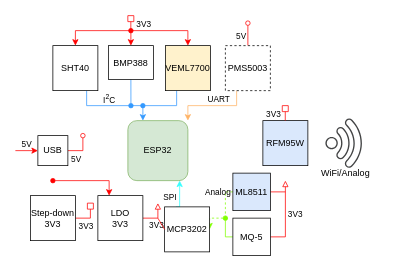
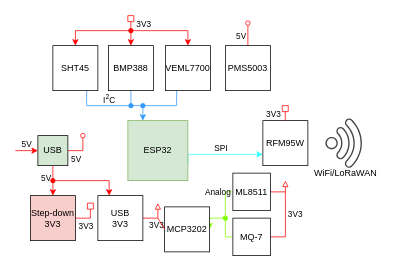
  <mxCell id="0" />
  <mxCell id="1" parent="0" />
- <mxCell id="4" value="ESP32" style="whiteSpace=wrap;html=1;aspect=fixed;fillColor=#d5e8d4;strokeColor=#82b366;rounded=1;" parent="1" vertex="1"><mxGeometry x="170" y="160" width="80" height="80" as="geometry" /></mxCell>
+ <mxCell id="2" style="edgeStyle=orthogonalEdgeStyle;rounded=0;orthogonalLoop=1;jettySize=auto;html=1;exitX=1;exitY=0.75;exitDx=0;exitDy=0;entryX=0;entryY=0.75;entryDx=0;entryDy=0;startArrow=none;startFill=0;endArrow=classic;endFill=1;strokeColor=#33FFFF;" edge="1" parent="1" source="4" target="51"><mxGeometry relative="1" as="geometry"><Array as="points"><mxPoint x="250" y="205" /></Array></mxGeometry></mxCell>
+ <mxCell id="3" value="SPI" style="edgeLabel;html=1;align=center;verticalAlign=middle;resizable=0;points=[];labelBackgroundColor=none;" vertex="1" connectable="0" parent="2"><mxGeometry x="0.44" y="2" relative="1" as="geometry"><mxPoint x="-25" y="-7" as="offset" /></mxGeometry></mxCell>
+ <mxCell id="4" value="ESP32" style="whiteSpace=wrap;html=1;aspect=fixed;fillColor=#d5e8d4;strokeColor=#82b366;" parent="1" vertex="1"><mxGeometry x="170" y="160" width="80" height="80" as="geometry" /></mxCell>
+ <mxCell id="5" style="edgeStyle=orthogonalEdgeStyle;rounded=0;orthogonalLoop=1;jettySize=auto;html=1;exitX=0.5;exitY=1;exitDx=0;exitDy=0;entryX=0.5;entryY=0;entryDx=0;entryDy=0;startArrow=none;startFill=0;endArrow=classic;endFill=1;strokeColor=#FF0000;" edge="1" parent="1" source="9" target="14"><mxGeometry relative="1" as="geometry" /></mxCell>
+ <mxCell id="6" value="5V" style="edgeLabel;html=1;align=center;verticalAlign=middle;resizable=0;points=[];labelBackgroundColor=none;" vertex="1" connectable="0" parent="5"><mxGeometry x="-0.179" relative="1" as="geometry"><mxPoint x="-10" as="offset" /></mxGeometry></mxCell>
  <mxCell id="7" style="edgeStyle=orthogonalEdgeStyle;rounded=0;orthogonalLoop=1;jettySize=auto;html=1;exitX=1;exitY=0.5;exitDx=0;exitDy=0;startArrow=none;startFill=0;endArrow=oval;endFill=0;strokeColor=#FF0000;" edge="1" parent="1" source="9"><mxGeometry relative="1" as="geometry"><mxPoint x="110" y="180" as="targetPoint" /></mxGeometry></mxCell>
  <mxCell id="8" value="5V" style="edgeLabel;html=1;align=center;verticalAlign=middle;resizable=0;points=[];labelBackgroundColor=none;" vertex="1" connectable="0" parent="7"><mxGeometry x="-0.24" y="-1" relative="1" as="geometry"><mxPoint x="-5" y="9" as="offset" /></mxGeometry></mxCell>
- <mxCell id="9" value="USB" style="whiteSpace=wrap;html=1;aspect=fixed;" parent="1" vertex="1"><mxGeometry x="50" y="180" width="40" height="40" as="geometry" /></mxCell>
+ <mxCell id="9" value="USB" style="whiteSpace=wrap;html=1;aspect=fixed;fillColor=#d5e8d4;" parent="1" vertex="1"><mxGeometry x="50" y="180" width="40" height="40" as="geometry" /></mxCell>
  <mxCell id="10" value="" style="sketch=0;pointerEvents=1;shadow=0;dashed=0;html=1;strokeColor=none;fillColor=#434445;aspect=fixed;labelPosition=center;verticalLabelPosition=bottom;verticalAlign=top;align=center;outlineConnect=0;shape=mxgraph.vvd.wi_fi;rotation=45;" vertex="1" parent="1"><mxGeometry x="440" y="165" width="50" height="50" as="geometry" /></mxCell>
- <mxCell id="11" value="WiFi/Analog" style="text;html=1;align=center;verticalAlign=middle;resizable=0;points=[];autosize=1;strokeColor=none;fillColor=none;" vertex="1" parent="1"><mxGeometry x="410" y="220" width="100" height="20" as="geometry" /></mxCell>
+ <mxCell id="11" value="WiFi/LoRaWAN" style="text;html=1;align=center;verticalAlign=middle;resizable=0;points=[];autosize=1;strokeColor=none;fillColor=none;" vertex="1" parent="1"><mxGeometry x="410" y="220" width="100" height="20" as="geometry" /></mxCell>
  <mxCell id="12" style="edgeStyle=orthogonalEdgeStyle;rounded=0;orthogonalLoop=1;jettySize=auto;html=1;exitX=1;exitY=0.5;exitDx=0;exitDy=0;startArrow=none;startFill=0;endArrow=box;endFill=0;strokeColor=#FF0000;" edge="1" parent="1" source="14"><mxGeometry relative="1" as="geometry"><mxPoint x="120" y="270" as="targetPoint" /><Array as="points"><mxPoint x="120" y="290" /></Array></mxGeometry></mxCell>
  <mxCell id="13" value="3V3" style="edgeLabel;html=1;align=center;verticalAlign=middle;resizable=0;points=[];labelBackgroundColor=none;" vertex="1" connectable="0" parent="12"><mxGeometry x="-0.642" y="1" relative="1" as="geometry"><mxPoint x="6" y="11" as="offset" /></mxGeometry></mxCell>
- <mxCell id="14" value="Step-down&lt;br&gt;3V3" style="whiteSpace=wrap;html=1;aspect=fixed;" vertex="1" parent="1"><mxGeometry x="40" y="260" width="60" height="60" as="geometry" /></mxCell>
+ <mxCell id="14" value="Step-down&lt;br&gt;3V3" style="whiteSpace=wrap;html=1;aspect=fixed;fillColor=#f8cecc;" vertex="1" parent="1"><mxGeometry x="40" y="260" width="60" height="60" as="geometry" /></mxCell>
  <mxCell id="15" value="" style="endArrow=classic;html=1;rounded=0;strokeColor=#FF0000;" edge="1" parent="1"><mxGeometry width="50" height="50" relative="1" as="geometry"><mxPoint x="20" y="200" as="sourcePoint" /><mxPoint x="50" y="200" as="targetPoint" /></mxGeometry></mxCell>
  <mxCell id="16" value="5V" style="edgeLabel;html=1;align=center;verticalAlign=middle;resizable=0;points=[];labelBackgroundColor=none;" vertex="1" connectable="0" parent="15"><mxGeometry x="-0.61" relative="1" as="geometry"><mxPoint x="8" y="-9" as="offset" /></mxGeometry></mxCell>
  <mxCell id="17" style="edgeStyle=orthogonalEdgeStyle;rounded=0;orthogonalLoop=1;jettySize=auto;html=1;exitX=0.5;exitY=0;exitDx=0;exitDy=0;strokeColor=#FF0000;endArrow=none;endFill=0;startArrow=classic;startFill=1;" edge="1" parent="1" source="20"><mxGeometry relative="1" as="geometry"><mxPoint x="100.056" y="40" as="targetPoint" /></mxGeometry></mxCell>
  <mxCell id="18" style="edgeStyle=orthogonalEdgeStyle;rounded=0;orthogonalLoop=1;jettySize=auto;html=1;exitX=0.75;exitY=1;exitDx=0;exitDy=0;entryX=0.25;entryY=0;entryDx=0;entryDy=0;startArrow=none;startFill=0;endArrow=classic;endFill=1;strokeColor=#3399FF;" edge="1" parent="1" source="20" target="4"><mxGeometry relative="1" as="geometry" /></mxCell>
  <mxCell id="19" value="I&lt;sup&gt;2&lt;/sup&gt;C" style="edgeLabel;html=1;align=center;verticalAlign=middle;resizable=0;points=[];labelBackgroundColor=none;" vertex="1" connectable="0" parent="18"><mxGeometry x="-0.177" relative="1" as="geometry"><mxPoint x="2" y="-10" as="offset" /></mxGeometry></mxCell>
- <mxCell id="20" value="SHT40" style="whiteSpace=wrap;html=1;aspect=fixed;" vertex="1" parent="1"><mxGeometry x="70" y="60" width="60" height="60" as="geometry" /></mxCell>
+ <mxCell id="20" value="SHT45" style="whiteSpace=wrap;html=1;aspect=fixed;" vertex="1" parent="1"><mxGeometry x="70" y="60" width="60" height="60" as="geometry" /></mxCell>
  <mxCell id="21" style="edgeStyle=orthogonalEdgeStyle;rounded=0;orthogonalLoop=1;jettySize=auto;html=1;exitX=0.5;exitY=1;exitDx=0;exitDy=0;startArrow=none;startFill=0;endArrow=oval;endFill=1;strokeColor=#3399FF;" edge="1" parent="1" source="22"><mxGeometry relative="1" as="geometry"><mxPoint x="174.077" y="140" as="targetPoint" /></mxGeometry></mxCell>
- <mxCell id="22" value="BMP388" style="whiteSpace=wrap;html=1;aspect=fixed;" vertex="1" parent="1"><mxGeometry x="144" y="60" width="60" height="45" as="geometry" /></mxCell>
+ <mxCell id="22" value="BMP388" style="whiteSpace=wrap;html=1;aspect=fixed;" vertex="1" parent="1"><mxGeometry x="144" y="60" width="60" height="60" as="geometry" /></mxCell>
  <mxCell id="23" style="edgeStyle=orthogonalEdgeStyle;rounded=0;orthogonalLoop=1;jettySize=auto;html=1;exitX=0.25;exitY=1;exitDx=0;exitDy=0;startArrow=none;startFill=0;endArrow=oval;endFill=1;strokeColor=#3399FF;" edge="1" parent="1" source="24"><mxGeometry relative="1" as="geometry"><mxPoint x="190" y="140" as="targetPoint" /><Array as="points"><mxPoint x="235" y="140" /></Array></mxGeometry></mxCell>
- <mxCell id="24" value="VEML7700" style="whiteSpace=wrap;html=1;aspect=fixed;fillColor=#fff2cc;" vertex="1" parent="1"><mxGeometry x="220" y="60" width="60" height="60" as="geometry" /></mxCell>
+ <mxCell id="24" value="VEML7700" style="whiteSpace=wrap;html=1;aspect=fixed;" vertex="1" parent="1"><mxGeometry x="220" y="60" width="60" height="60" as="geometry" /></mxCell>
  <mxCell id="25" style="edgeStyle=orthogonalEdgeStyle;rounded=0;orthogonalLoop=1;jettySize=auto;html=1;exitX=0.5;exitY=0;exitDx=0;exitDy=0;startArrow=none;startFill=0;endArrow=oval;endFill=0;strokeColor=#FF0000;" edge="1" parent="1" source="29"><mxGeometry relative="1" as="geometry"><mxPoint x="330" y="30" as="targetPoint" /></mxGeometry></mxCell>
  <mxCell id="26" value="5V" style="edgeLabel;html=1;align=center;verticalAlign=middle;resizable=0;points=[];labelBackgroundColor=none;" vertex="1" connectable="0" parent="25"><mxGeometry x="-0.16" relative="1" as="geometry"><mxPoint x="-10" as="offset" /></mxGeometry></mxCell>
- <mxCell id="27" style="edgeStyle=orthogonalEdgeStyle;rounded=0;orthogonalLoop=1;jettySize=auto;html=1;exitX=0.25;exitY=1;exitDx=0;exitDy=0;entryX=1;entryY=0;entryDx=0;entryDy=0;startArrow=none;startFill=0;endArrow=classic;endFill=1;strokeColor=#FFB366;" edge="1" parent="1" source="29" target="4"><mxGeometry relative="1" as="geometry" /></mxCell>
- <mxCell id="28" value="UART" style="edgeLabel;html=1;align=center;verticalAlign=middle;resizable=0;points=[];labelBackgroundColor=none;" vertex="1" connectable="0" parent="27"><mxGeometry x="-0.072" y="1" relative="1" as="geometry"><mxPoint x="4" y="-11" as="offset" /></mxGeometry></mxCell>
- <mxCell id="29" value="PMS5003" style="whiteSpace=wrap;html=1;aspect=fixed;dashed=1;" vertex="1" parent="1"><mxGeometry x="300" y="60" width="60" height="60" as="geometry" /></mxCell>
+ <mxCell id="29" value="PMS5003" style="whiteSpace=wrap;html=1;aspect=fixed;" vertex="1" parent="1"><mxGeometry x="300" y="60" width="60" height="60" as="geometry" /></mxCell>
  <mxCell id="30" value="" style="endArrow=classic;html=1;rounded=0;strokeColor=#FF0000;entryX=0.5;entryY=0;entryDx=0;entryDy=0;" edge="1" parent="1" target="24"><mxGeometry width="50" height="50" relative="1" as="geometry"><mxPoint x="100" y="40" as="sourcePoint" /><mxPoint x="270" y="40" as="targetPoint" /><Array as="points"><mxPoint x="250" y="40" /></Array></mxGeometry></mxCell>
  <mxCell id="31" value="3V3" style="edgeLabel;html=1;align=center;verticalAlign=middle;resizable=0;points=[];labelBackgroundColor=none;" vertex="1" connectable="0" parent="30"><mxGeometry x="0.098" relative="1" as="geometry"><mxPoint x="-3" y="-10" as="offset" /></mxGeometry></mxCell>
  <mxCell id="32" value="" style="endArrow=oval;startArrow=classic;html=1;rounded=0;strokeColor=#FF0000;exitX=0.5;exitY=0;exitDx=0;exitDy=0;endFill=1;" edge="1" parent="1" source="22"><mxGeometry width="50" height="50" relative="1" as="geometry"><mxPoint x="210" y="120" as="sourcePoint" /><mxPoint x="174" y="40" as="targetPoint" /></mxGeometry></mxCell>
  <mxCell id="33" value="" style="endArrow=box;html=1;rounded=0;strokeColor=#FF0000;endFill=0;" edge="1" parent="1"><mxGeometry width="50" height="50" relative="1" as="geometry"><mxPoint x="173.94" y="40" as="sourcePoint" /><mxPoint x="173.94" y="20" as="targetPoint" /></mxGeometry></mxCell>
  <mxCell id="34" style="edgeStyle=orthogonalEdgeStyle;rounded=0;orthogonalLoop=1;jettySize=auto;html=1;exitX=0.25;exitY=0;exitDx=0;exitDy=0;startArrow=classic;startFill=1;endArrow=oval;endFill=1;strokeColor=#FF0000;" edge="1" parent="1" source="37"><mxGeometry relative="1" as="geometry"><mxPoint x="70" y="240" as="targetPoint" /><Array as="points"><mxPoint x="145" y="240" /></Array></mxGeometry></mxCell>
  <mxCell id="35" style="edgeStyle=orthogonalEdgeStyle;rounded=0;orthogonalLoop=1;jettySize=auto;html=1;exitX=1;exitY=0.5;exitDx=0;exitDy=0;startArrow=none;startFill=0;endArrow=block;endFill=0;strokeColor=#FF0000;" edge="1" parent="1" source="37"><mxGeometry relative="1" as="geometry"><mxPoint x="210" y="270" as="targetPoint" /></mxGeometry></mxCell>
  <mxCell id="36" value="3V3" style="edgeLabel;html=1;align=center;verticalAlign=middle;resizable=0;points=[];labelBackgroundColor=none;" vertex="1" connectable="0" parent="35"><mxGeometry x="-0.229" y="-1" relative="1" as="geometry"><mxPoint x="2" y="8" as="offset" /></mxGeometry></mxCell>
- <mxCell id="37" value="LDO&lt;br&gt;3V3" style="whiteSpace=wrap;html=1;aspect=fixed;" vertex="1" parent="1"><mxGeometry x="130" y="260" width="60" height="60" as="geometry" /></mxCell>
+ <mxCell id="37" value="USB&lt;br&gt;3V3" style="whiteSpace=wrap;html=1;aspect=fixed;" vertex="1" parent="1"><mxGeometry x="130" y="260" width="60" height="60" as="geometry" /></mxCell>
  <mxCell id="38" style="edgeStyle=orthogonalEdgeStyle;rounded=0;orthogonalLoop=1;jettySize=auto;html=1;exitX=1;exitY=0.5;exitDx=0;exitDy=0;startArrow=none;startFill=0;endArrow=none;endFill=0;strokeColor=#FF0000;" edge="1" parent="1" source="41"><mxGeometry relative="1" as="geometry"><mxPoint x="380" y="254.997" as="targetPoint" /></mxGeometry></mxCell>
- <mxCell id="39" style="edgeStyle=orthogonalEdgeStyle;rounded=0;orthogonalLoop=1;jettySize=auto;html=1;exitX=0;exitY=0.5;exitDx=0;exitDy=0;entryX=1;entryY=0.5;entryDx=0;entryDy=0;startArrow=none;startFill=0;endArrow=classic;endFill=1;strokeColor=#80FF00;dashed=1;" edge="1" parent="1" source="41" target="47"><mxGeometry relative="1" as="geometry"><Array as="points"><mxPoint x="300" y="255" /><mxPoint x="300" y="290" /></Array></mxGeometry></mxCell>
+ <mxCell id="39" style="edgeStyle=orthogonalEdgeStyle;rounded=0;orthogonalLoop=1;jettySize=auto;html=1;exitX=0;exitY=0.5;exitDx=0;exitDy=0;entryX=1;entryY=0.5;entryDx=0;entryDy=0;startArrow=none;startFill=0;endArrow=classic;endFill=1;strokeColor=#80FF00;" edge="1" parent="1" source="41" target="47"><mxGeometry relative="1" as="geometry"><Array as="points"><mxPoint x="300" y="255" /><mxPoint x="300" y="290" /></Array></mxGeometry></mxCell>
  <mxCell id="40" value="Analog" style="edgeLabel;html=1;align=center;verticalAlign=middle;resizable=0;points=[];labelBackgroundColor=none;" vertex="1" connectable="0" parent="39"><mxGeometry x="-0.329" relative="1" as="geometry"><mxPoint x="-11" y="-18" as="offset" /></mxGeometry></mxCell>
- <mxCell id="41" value="ML8511" style="whiteSpace=wrap;html=1;aspect=fixed;fillColor=#dae8fc;" vertex="1" parent="1"><mxGeometry x="310" y="230" width="50" height="50" as="geometry" /></mxCell>
+ <mxCell id="41" value="ML8511" style="whiteSpace=wrap;html=1;aspect=fixed;" vertex="1" parent="1"><mxGeometry x="310" y="230" width="50" height="50" as="geometry" /></mxCell>
  <mxCell id="42" style="edgeStyle=orthogonalEdgeStyle;rounded=0;orthogonalLoop=1;jettySize=auto;html=1;exitX=1;exitY=0.5;exitDx=0;exitDy=0;startArrow=none;startFill=0;endArrow=none;endFill=0;strokeColor=#FF0000;" edge="1" parent="1" source="44"><mxGeometry relative="1" as="geometry"><mxPoint x="380" y="314.993" as="targetPoint" /></mxGeometry></mxCell>
  <mxCell id="43" style="edgeStyle=orthogonalEdgeStyle;rounded=0;orthogonalLoop=1;jettySize=auto;html=1;exitX=0;exitY=0.5;exitDx=0;exitDy=0;startArrow=none;startFill=0;endArrow=oval;endFill=1;strokeColor=#80FF00;" edge="1" parent="1" source="44"><mxGeometry relative="1" as="geometry"><mxPoint x="300" y="290" as="targetPoint" /></mxGeometry></mxCell>
- <mxCell id="44" value="MQ-5" style="whiteSpace=wrap;html=1;aspect=fixed;" vertex="1" parent="1"><mxGeometry x="310" y="290" width="50" height="50" as="geometry" /></mxCell>
- <mxCell id="45" style="edgeStyle=orthogonalEdgeStyle;rounded=0;orthogonalLoop=1;jettySize=auto;html=1;exitX=0.25;exitY=0;exitDx=0;exitDy=0;entryX=0.863;entryY=0.999;entryDx=0;entryDy=0;entryPerimeter=0;startArrow=none;startFill=0;endArrow=classic;endFill=1;strokeColor=#33FFFF;" edge="1" parent="1" source="47" target="4"><mxGeometry relative="1" as="geometry" /></mxCell>
- <mxCell id="46" value="SPI" style="edgeLabel;html=1;align=center;verticalAlign=middle;resizable=0;points=[];labelBackgroundColor=none;" vertex="1" connectable="0" parent="45"><mxGeometry x="-0.207" y="1" relative="1" as="geometry"><mxPoint x="-13" y="-2" as="offset" /></mxGeometry></mxCell>
+ <mxCell id="44" value="MQ-7" style="whiteSpace=wrap;html=1;aspect=fixed;" vertex="1" parent="1"><mxGeometry x="310" y="290" width="50" height="50" as="geometry" /></mxCell>
  <mxCell id="47" value="MCP3202" style="whiteSpace=wrap;html=1;aspect=fixed;" vertex="1" parent="1"><mxGeometry x="219" y="275" width="60" height="60" as="geometry" /></mxCell>
  <mxCell id="48" value="" style="endArrow=none;html=1;rounded=0;strokeColor=#FF0000;entryX=0;entryY=0.5;entryDx=0;entryDy=0;" edge="1" parent="1" target="47"><mxGeometry width="50" height="50" relative="1" as="geometry"><mxPoint x="210" y="290" as="sourcePoint" /><mxPoint x="270" y="230" as="targetPoint" /></mxGeometry></mxCell>
  <mxCell id="49" value="" style="endArrow=block;html=1;rounded=0;strokeColor=#FF0000;endFill=0;" edge="1" parent="1"><mxGeometry width="50" height="50" relative="1" as="geometry"><mxPoint x="380" y="315" as="sourcePoint" /><mxPoint x="380" y="240" as="targetPoint" /></mxGeometry></mxCell>
  <mxCell id="50" value="3V3" style="edgeLabel;html=1;align=center;verticalAlign=middle;resizable=0;points=[];labelBackgroundColor=none;" vertex="1" connectable="0" parent="49"><mxGeometry x="0.143" relative="1" as="geometry"><mxPoint x="12" y="12" as="offset" /></mxGeometry></mxCell>
- <mxCell id="51" value="RFM95W" style="whiteSpace=wrap;html=1;aspect=fixed;fillColor=#dae8fc;" vertex="1" parent="1"><mxGeometry x="350" y="160" width="60" height="60" as="geometry" /></mxCell>
+ <mxCell id="51" value="RFM95W" style="whiteSpace=wrap;html=1;aspect=fixed;" vertex="1" parent="1"><mxGeometry x="350" y="160" width="60" height="60" as="geometry" /></mxCell>
  <mxCell id="52" value="" style="endArrow=box;html=1;rounded=0;strokeColor=#FF0000;endFill=0;" edge="1" parent="1"><mxGeometry width="50" height="50" relative="1" as="geometry"><mxPoint x="379.86" y="160" as="sourcePoint" /><mxPoint x="379.86" y="140" as="targetPoint" /></mxGeometry></mxCell>
  <mxCell id="53" value="3V3" style="edgeLabel;html=1;align=center;verticalAlign=middle;resizable=0;points=[];labelBackgroundColor=none;" vertex="1" connectable="0" parent="52"><mxGeometry x="-0.256" relative="1" as="geometry"><mxPoint x="-16" y="-3" as="offset" /></mxGeometry></mxCell>
